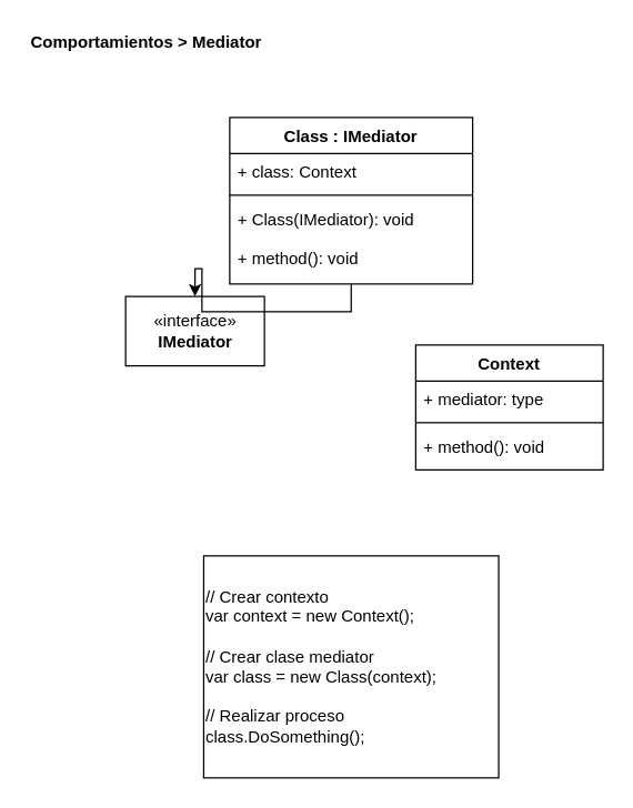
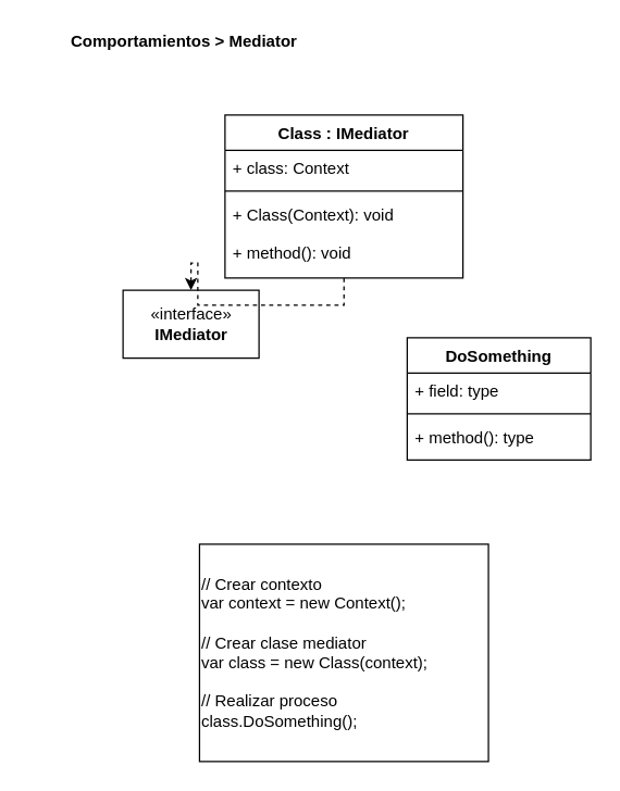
  <mxCell id="0" />
  <mxCell id="1" parent="0" />
  <mxCell id="2" value="// Crear contexto&lt;br&gt;var context = new Context();&lt;br&gt;&lt;br&gt;// Crear clase mediator&lt;br&gt;var class = new Class(context);&lt;br&gt;&lt;br&gt;// Realizar proceso&lt;br&gt;class.DoSomething();" style="rounded=0;whiteSpace=wrap;html=1;align=left;labelBackgroundColor=#ffffff;" parent="1" vertex="1"><mxGeometry x="146.25" y="400" width="212.5" height="160" as="geometry" /></mxCell>
- <mxCell id="3" value="&lt;b&gt;Comportamientos &amp;gt; Mediator&lt;br&gt;&lt;/b&gt;" style="text;html=1;align=left;verticalAlign=middle;resizable=0;points=[];autosize=1;" parent="1" vertex="1"><mxGeometry width="180" height="20" as="geometry" x="20" y="20" /></mxCell>
+ <mxCell id="3" value="&lt;b&gt;Comportamientos &amp;gt; Mediator&lt;br&gt;&lt;/b&gt;" style="text;html=1;align=left;verticalAlign=middle;resizable=0;points=[];autosize=1;" parent="1" vertex="1"><mxGeometry x="50" y="20" width="180" height="20" as="geometry" /></mxCell>
  <mxCell id="4" value="«interface»&lt;br&gt;&lt;b&gt;IMediator&lt;br&gt;&lt;/b&gt;" style="html=1;" parent="1" vertex="1"><mxGeometry x="90" y="213" width="100" height="50" as="geometry" /></mxCell>
- <mxCell id="5" style="edgeStyle=orthogonalEdgeStyle;rounded=0;orthogonalLoop=1;jettySize=auto;html=1;entryX=0.5;entryY=0;entryDx=0;entryDy=0;" parent="1" source="6" target="4" edge="1"><mxGeometry relative="1" as="geometry" /></mxCell>
+ <mxCell id="5" style="edgeStyle=orthogonalEdgeStyle;rounded=0;orthogonalLoop=1;jettySize=auto;html=1;entryX=0.5;entryY=0;entryDx=0;entryDy=0;dashed=1;" parent="1" source="6" target="4" edge="1"><mxGeometry relative="1" as="geometry" /></mxCell>
  <mxCell id="6" value="Class : IMediator" style="swimlane;fontStyle=1;align=center;verticalAlign=top;childLayout=stackLayout;horizontal=1;startSize=26;horizontalStack=0;resizeParent=1;resizeParentMax=0;resizeLast=0;collapsible=1;marginBottom=0;" parent="1" vertex="1"><mxGeometry x="165" y="84" width="175" height="120" as="geometry" /></mxCell>
  <mxCell id="7" value="+ class: Context" style="text;strokeColor=none;fillColor=none;align=left;verticalAlign=top;spacingLeft=4;spacingRight=4;overflow=hidden;rotatable=0;points=[[0,0.5],[1,0.5]];portConstraint=eastwest;" parent="6" vertex="1"><mxGeometry y="26" width="175" height="26" as="geometry" /></mxCell>
  <mxCell id="8" value="" style="line;strokeWidth=1;fillColor=none;align=left;verticalAlign=middle;spacingTop=-1;spacingLeft=3;spacingRight=3;rotatable=0;labelPosition=right;points=[];portConstraint=eastwest;" parent="6" vertex="1"><mxGeometry y="52" width="175" height="8" as="geometry" /></mxCell>
- <mxCell id="9" value="+ Class(IMediator): void&#10;&#10;+ method(): void" style="text;strokeColor=none;fillColor=none;align=left;verticalAlign=top;spacingLeft=4;spacingRight=4;overflow=hidden;rotatable=0;points=[[0,0.5],[1,0.5]];portConstraint=eastwest;" parent="6" vertex="1"><mxGeometry y="60" width="175" height="60" as="geometry" /></mxCell>
- <mxCell id="10" value="Context" style="swimlane;fontStyle=1;align=center;verticalAlign=top;childLayout=stackLayout;horizontal=1;startSize=26;horizontalStack=0;resizeParent=1;resizeParentMax=0;resizeLast=0;collapsible=1;marginBottom=0;" vertex="1" parent="1"><mxGeometry x="299" y="248" width="135" height="90" as="geometry" /></mxCell>
- <mxCell id="11" value="+ mediator: type" style="text;strokeColor=none;fillColor=none;align=left;verticalAlign=top;spacingLeft=4;spacingRight=4;overflow=hidden;rotatable=0;points=[[0,0.5],[1,0.5]];portConstraint=eastwest;" vertex="1" parent="10"><mxGeometry y="26" width="135" height="26" as="geometry" /></mxCell>
+ <mxCell id="9" value="+ Class(Context): void&#10;&#10;+ method(): void" style="text;strokeColor=none;fillColor=none;align=left;verticalAlign=top;spacingLeft=4;spacingRight=4;overflow=hidden;rotatable=0;points=[[0,0.5],[1,0.5]];portConstraint=eastwest;" parent="6" vertex="1"><mxGeometry y="60" width="175" height="60" as="geometry" /></mxCell>
+ <mxCell id="10" value="DoSomething" style="swimlane;fontStyle=1;align=center;verticalAlign=top;childLayout=stackLayout;horizontal=1;startSize=26;horizontalStack=0;resizeParent=1;resizeParentMax=0;resizeLast=0;collapsible=1;marginBottom=0;" vertex="1" parent="1"><mxGeometry x="299" y="248" width="135" height="90" as="geometry" /></mxCell>
+ <mxCell id="11" value="+ field: type" style="text;strokeColor=none;fillColor=none;align=left;verticalAlign=top;spacingLeft=4;spacingRight=4;overflow=hidden;rotatable=0;points=[[0,0.5],[1,0.5]];portConstraint=eastwest;" vertex="1" parent="10"><mxGeometry y="26" width="135" height="26" as="geometry" /></mxCell>
  <mxCell id="12" value="" style="line;strokeWidth=1;fillColor=none;align=left;verticalAlign=middle;spacingTop=-1;spacingLeft=3;spacingRight=3;rotatable=0;labelPosition=right;points=[];portConstraint=eastwest;" vertex="1" parent="10"><mxGeometry y="52" width="135" height="8" as="geometry" /></mxCell>
- <mxCell id="13" value="+ method(): void" style="text;strokeColor=none;fillColor=none;align=left;verticalAlign=top;spacingLeft=4;spacingRight=4;overflow=hidden;rotatable=0;points=[[0,0.5],[1,0.5]];portConstraint=eastwest;" vertex="1" parent="10"><mxGeometry y="60" width="135" height="30" as="geometry" /></mxCell>
+ <mxCell id="13" value="+ method(): type" style="text;strokeColor=none;fillColor=none;align=left;verticalAlign=top;spacingLeft=4;spacingRight=4;overflow=hidden;rotatable=0;points=[[0,0.5],[1,0.5]];portConstraint=eastwest;" vertex="1" parent="10"><mxGeometry y="60" width="135" height="30" as="geometry" /></mxCell>
